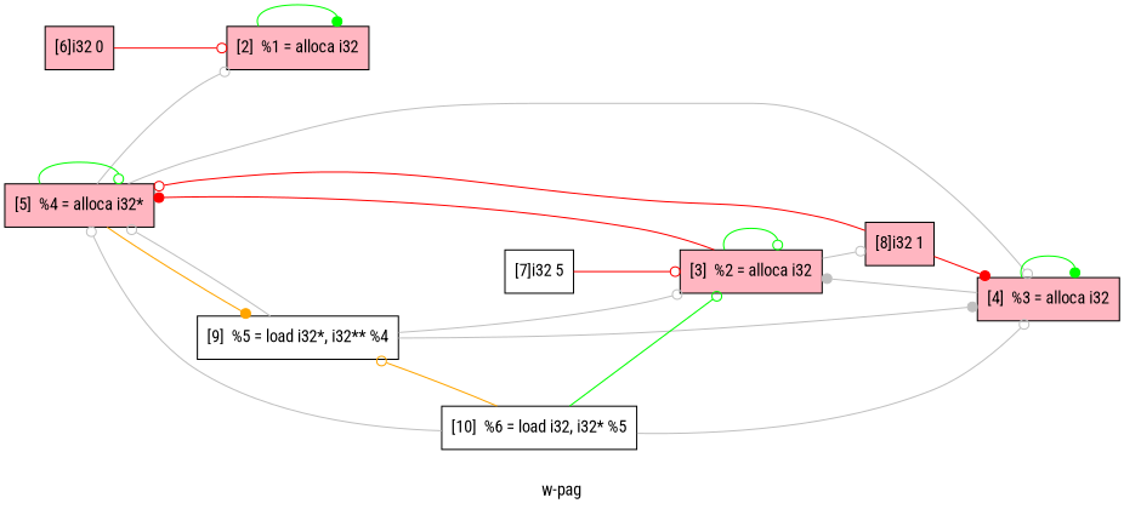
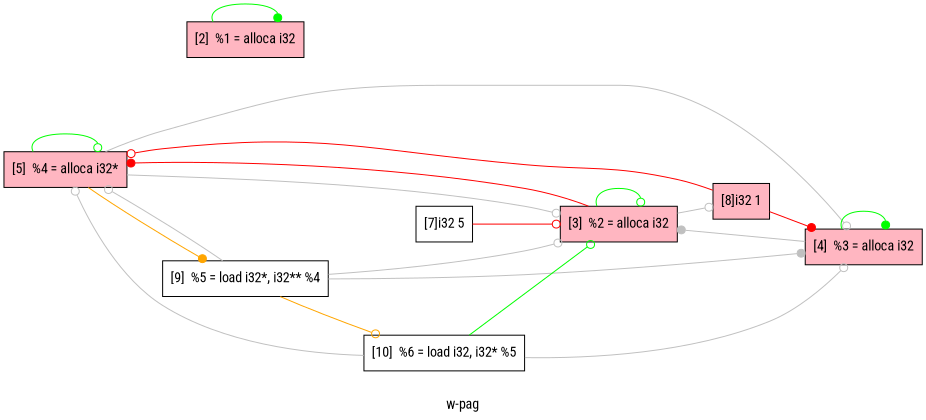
  digraph {
    fontname="Roboto Condensed"
    label="w-pag"
    rankdir=LR
    node [color=black fillcolor=lightpink fontname="Roboto Condensed" shape=rectangle style=filled]
    edge [arrowhead=odot color=grey fontname="Roboto Condensed"]
    n1 [label="[2]  %1 = alloca i32"]
    n2 [label="[3]  %2 = alloca i32"]
    n3 [label="[5]  %4 = alloca i32*"]
    n4 [label="[8]i32 1"]
    n5 [label="[4]  %3 = alloca i32"]
    n6 [fillcolor=white label="[9]  %5 = load i32*, i32** %4"]
    n7 [fillcolor=white label="[10]  %6 = load i32, i32* %5"]
-   n8 [label="[6]i32 0"]
    n9 [fillcolor=white label="[7]i32 5"]
    n1 -> n1 [arrowhead=dot color=green]
    n2 -> n2 [color=green]
    n2 -> n3 [arrowhead=dot color=red]
    n2 -> n4
-   n3 -> n1
+   n3 -> n2
    n3 -> n3 [color=green]
    n3 -> n5
    n3 -> n6 [arrowhead=dot color=orange]
    n4 -> n3 [color=red]
    n4 -> n5 [arrowhead=dot color=red]
    n5 -> n2 [arrowhead=dot]
    n5 -> n5 [arrowhead=dot color=green]
    n6 -> n2
    n6 -> n3
    n6 -> n5 [arrowhead=dot]
-   n7 -> n6 [color=orange]
+   n6 -> n7 [color=orange]
    n7 -> n2 [color=green]
    n7 -> n3
    n7 -> n5
-   n8 -> n1 [color=red]
    n9 -> n2 [color=red]
  }
